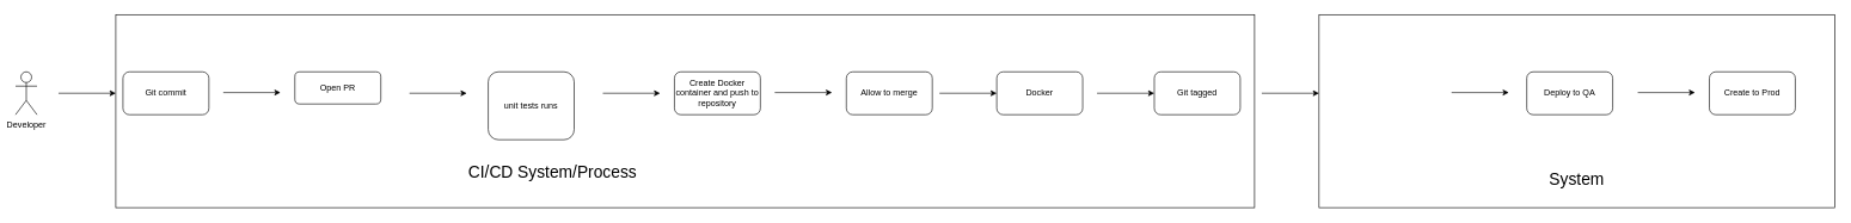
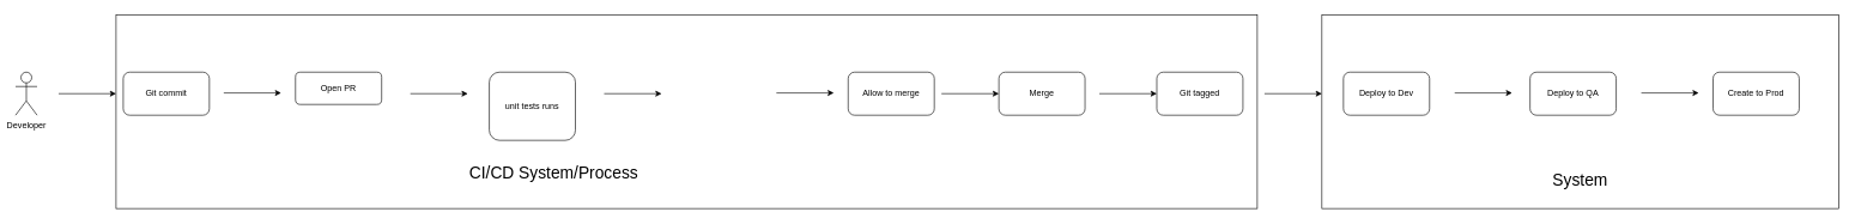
  <mxCell id="0" />
  <mxCell id="1" parent="0" />
  <mxCell id="2" value="" style="rounded=0;whiteSpace=wrap;html=1;" vertex="1" parent="1"><mxGeometry x="1840" y="20" width="720" height="270" as="geometry" /></mxCell>
  <mxCell id="3" value="" style="rounded=0;whiteSpace=wrap;html=1;" vertex="1" parent="1"><mxGeometry x="160" y="20" width="1590" height="270" as="geometry" /></mxCell>
  <mxCell id="4" value="Developer" style="shape=umlActor;verticalLabelPosition=bottom;labelBackgroundColor=#ffffff;verticalAlign=top;html=1;outlineConnect=0;" vertex="1" parent="1"><mxGeometry x="20" y="100" width="30" height="60" as="geometry" /></mxCell>
  <mxCell id="5" value="Git commit" style="rounded=1;whiteSpace=wrap;html=1;" vertex="1" parent="1"><mxGeometry x="170" y="100" width="120" height="60" as="geometry" /></mxCell>
  <mxCell id="6" value="Open PR" style="rounded=1;whiteSpace=wrap;html=1;" vertex="1" parent="1"><mxGeometry x="410" y="100" width="120" height="45" as="geometry" /></mxCell>
  <mxCell id="7" value="unit tests runs" style="rounded=1;whiteSpace=wrap;html=1;" vertex="1" parent="1"><mxGeometry x="680" y="100" width="120" height="95" as="geometry" /></mxCell>
  <mxCell id="8" value="Allow to merge" style="rounded=1;whiteSpace=wrap;html=1;" vertex="1" parent="1"><mxGeometry x="1180" y="100" width="120" height="60" as="geometry" /></mxCell>
+ <mxCell id="9" value="Deploy to Dev" style="rounded=1;whiteSpace=wrap;html=1;" vertex="1" parent="1"><mxGeometry x="1870" y="100" width="120" height="60" as="geometry" /></mxCell>
  <mxCell id="10" value="Deploy to QA" style="rounded=1;whiteSpace=wrap;html=1;" vertex="1" parent="1"><mxGeometry x="2130" y="100" width="120" height="60" as="geometry" /></mxCell>
  <mxCell id="11" value="Create to Prod" style="rounded=1;whiteSpace=wrap;html=1;" vertex="1" parent="1"><mxGeometry x="2385" y="100" width="120" height="60" as="geometry" /></mxCell>
  <mxCell id="12" value="" style="endArrow=classic;html=1;" edge="1" parent="1"><mxGeometry width="50" height="50" relative="1" as="geometry"><mxPoint x="80" y="130" as="sourcePoint" /><mxPoint x="160" y="130" as="targetPoint" /></mxGeometry></mxCell>
  <mxCell id="13" value="" style="endArrow=classic;html=1;" edge="1" parent="1"><mxGeometry width="50" height="50" relative="1" as="geometry"><mxPoint x="310" y="129" as="sourcePoint" /><mxPoint x="390" y="129" as="targetPoint" /></mxGeometry></mxCell>
  <mxCell id="14" value="" style="endArrow=classic;html=1;" edge="1" parent="1"><mxGeometry width="50" height="50" relative="1" as="geometry"><mxPoint x="570" y="130" as="sourcePoint" /><mxPoint x="650" y="130" as="targetPoint" /></mxGeometry></mxCell>
  <mxCell id="15" value="" style="endArrow=classic;html=1;" edge="1" parent="1"><mxGeometry width="50" height="50" relative="1" as="geometry"><mxPoint x="840" y="130" as="sourcePoint" /><mxPoint x="920" y="130" as="targetPoint" /></mxGeometry></mxCell>
  <mxCell id="16" value="" style="endArrow=classic;html=1;" edge="1" parent="1"><mxGeometry width="50" height="50" relative="1" as="geometry"><mxPoint x="1760" y="130" as="sourcePoint" /><mxPoint x="1840" y="130" as="targetPoint" /></mxGeometry></mxCell>
  <mxCell id="17" value="" style="endArrow=classic;html=1;" edge="1" parent="1"><mxGeometry width="50" height="50" relative="1" as="geometry"><mxPoint x="2025" y="129" as="sourcePoint" /><mxPoint x="2105" y="129" as="targetPoint" /></mxGeometry></mxCell>
  <mxCell id="18" value="" style="endArrow=classic;html=1;" edge="1" parent="1"><mxGeometry width="50" height="50" relative="1" as="geometry"><mxPoint x="2285" y="129" as="sourcePoint" /><mxPoint x="2365" y="129" as="targetPoint" /></mxGeometry></mxCell>
- <mxCell id="19" value="Docker" style="rounded=1;whiteSpace=wrap;html=1;" vertex="1" parent="1"><mxGeometry x="1390" y="100" width="120" height="60" as="geometry" /></mxCell>
+ <mxCell id="19" value="Merge" style="rounded=1;whiteSpace=wrap;html=1;" vertex="1" parent="1"><mxGeometry x="1390" y="100" width="120" height="60" as="geometry" /></mxCell>
  <mxCell id="20" value="Git tagged" style="rounded=1;whiteSpace=wrap;html=1;" vertex="1" parent="1"><mxGeometry x="1610" y="100" width="120" height="60" as="geometry" /></mxCell>
  <mxCell id="21" value="" style="endArrow=classic;html=1;" edge="1" parent="1"><mxGeometry width="50" height="50" relative="1" as="geometry"><mxPoint x="1310" y="130" as="sourcePoint" /><mxPoint x="1390" y="130" as="targetPoint" /></mxGeometry></mxCell>
  <mxCell id="22" value="" style="endArrow=classic;html=1;" edge="1" parent="1"><mxGeometry width="50" height="50" relative="1" as="geometry"><mxPoint x="1530" y="130" as="sourcePoint" /><mxPoint x="1610" y="130" as="targetPoint" /></mxGeometry></mxCell>
- <mxCell id="23" value="Create Docker container and push to repository" style="rounded=1;whiteSpace=wrap;html=1;" vertex="1" parent="1"><mxGeometry x="940" y="100" width="120" height="60" as="geometry" /></mxCell>
  <mxCell id="24" value="" style="endArrow=classic;html=1;" edge="1" parent="1"><mxGeometry width="50" height="50" relative="1" as="geometry"><mxPoint x="1080" y="129" as="sourcePoint" /><mxPoint x="1160" y="129" as="targetPoint" /></mxGeometry></mxCell>
  <mxCell id="25" value="&lt;font style=&quot;font-size: 23px&quot;&gt;CI/CD System/Process&lt;/font&gt;" style="text;html=1;strokeColor=none;fillColor=none;align=center;verticalAlign=middle;whiteSpace=wrap;rounded=0;" vertex="1" parent="1"><mxGeometry x="630" y="230" width="280" height="20" as="geometry" /></mxCell>
  <mxCell id="26" value="&lt;font style=&quot;font-size: 23px&quot;&gt;System&lt;/font&gt;" style="text;html=1;strokeColor=none;fillColor=none;align=center;verticalAlign=middle;whiteSpace=wrap;rounded=0;" vertex="1" parent="1"><mxGeometry x="2060" y="240" width="280" height="20" as="geometry" /></mxCell>
